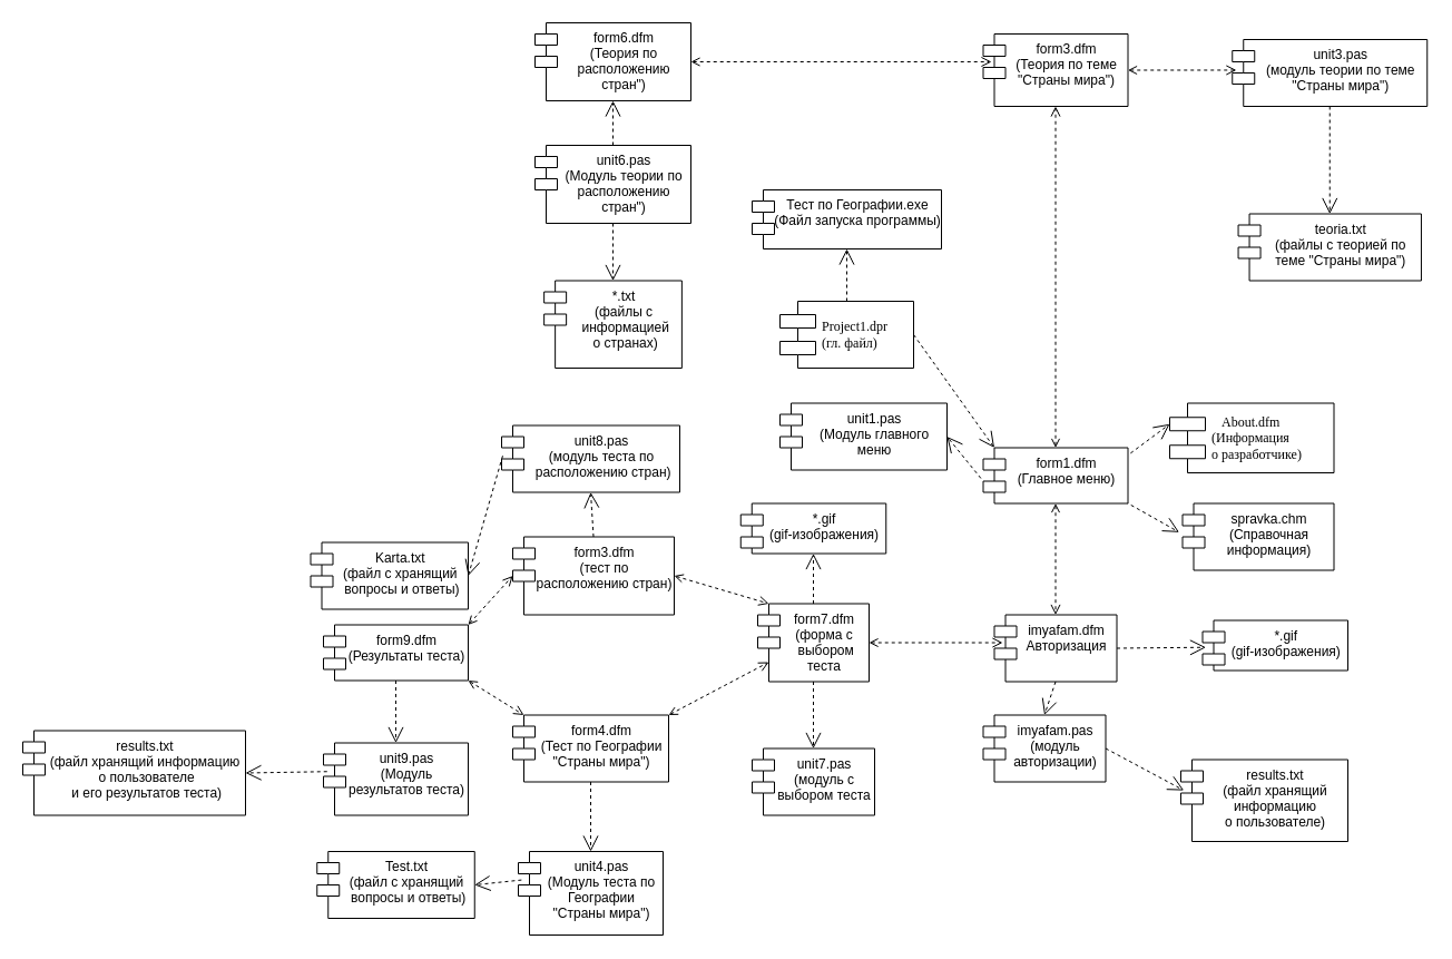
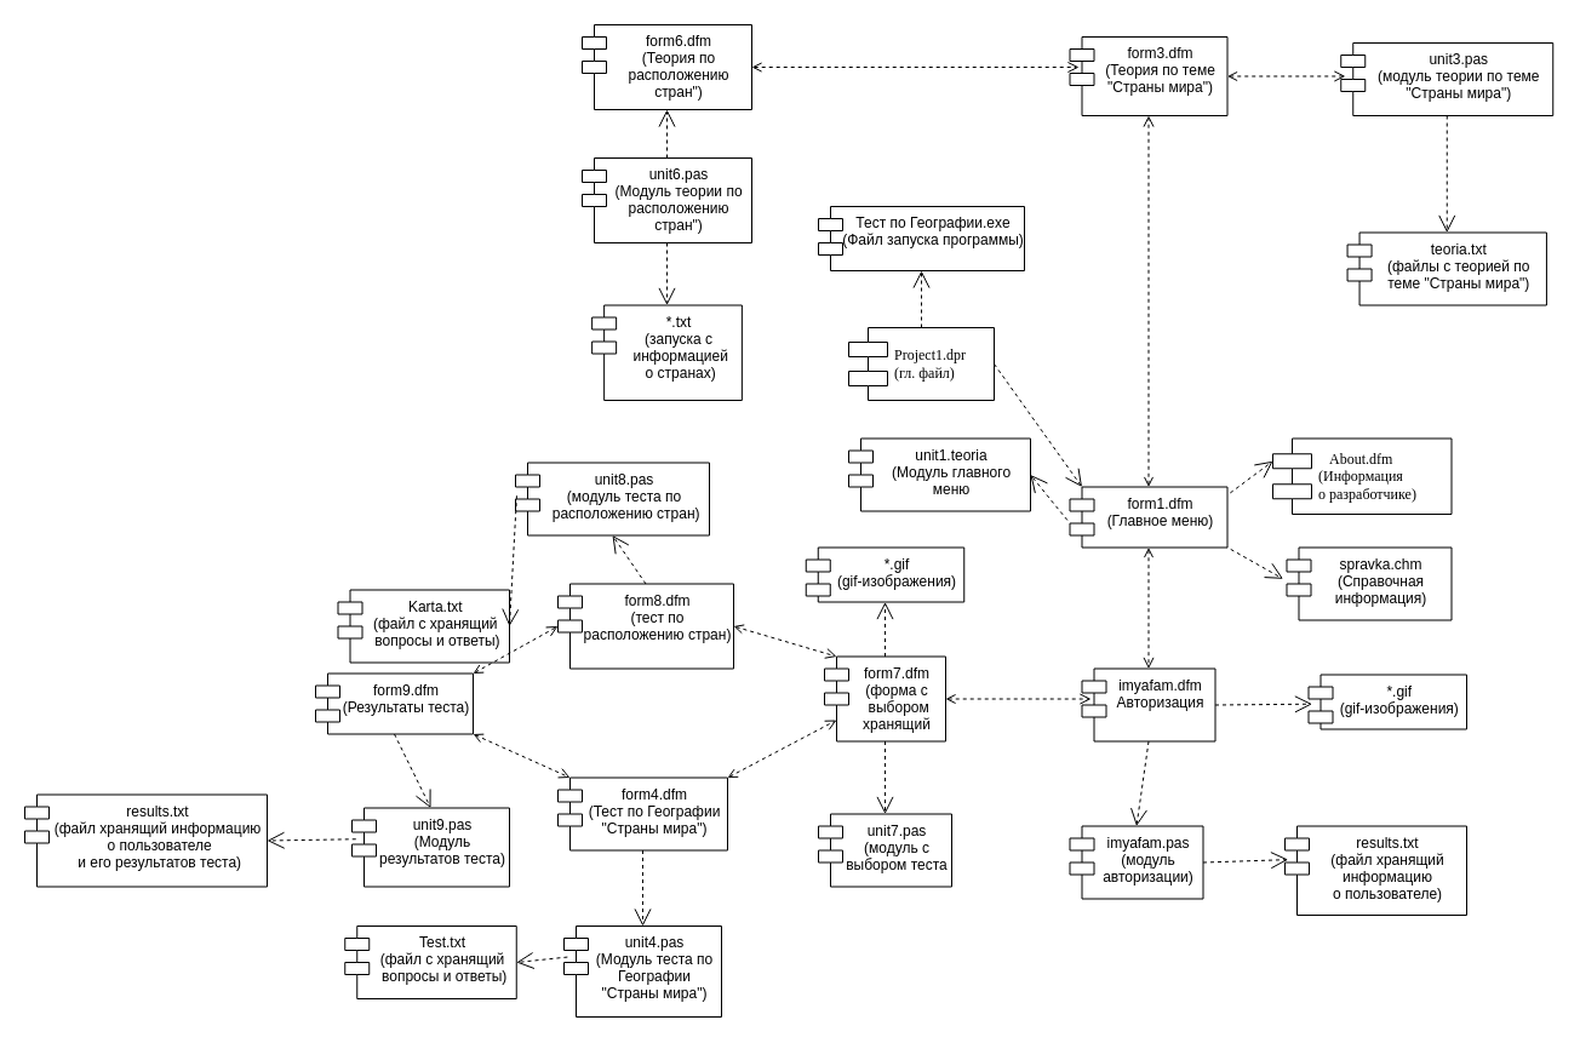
  <mxCell id="0" />
  <mxCell id="1" parent="0" />
  <mxCell id="2" value="Project1.dpr&lt;br&gt;(гл. файл)" style="shape=component;align=left;spacingLeft=36;rounded=0;shadow=0;comic=0;labelBackgroundColor=none;strokeWidth=1;fontFamily=Verdana;fontSize=12;html=1;" parent="1" vertex="1"><mxGeometry x="700" y="270" width="120" height="60" as="geometry" /></mxCell>
  <mxCell id="3" value="&amp;nbsp; &amp;nbsp;About.dfm&lt;br&gt;(Информация &lt;br&gt;о разработчике)" style="shape=component;align=left;spacingLeft=36;rounded=0;shadow=0;comic=0;labelBackgroundColor=none;strokeWidth=1;fontFamily=Verdana;fontSize=12;html=1;" parent="1" vertex="1"><mxGeometry x="1050" y="361.5" width="147.5" height="62.5" as="geometry" /></mxCell>
  <mxCell id="4" value="" style="endArrow=open;endSize=12;dashed=1;html=1;rounded=0;entryX=0;entryY=0.3;entryDx=0;entryDy=0;" parent="1" target="3" edge="1"><mxGeometry width="160" relative="1" as="geometry"><mxPoint x="1010" y="410" as="sourcePoint" /><mxPoint x="1132.5" y="671.5" as="targetPoint" /></mxGeometry></mxCell>
  <mxCell id="5" value="imyafam.dfm&#10;Авторизация" style="shape=module;align=left;spacingLeft=20;align=center;verticalAlign=top;" parent="1" vertex="1"><mxGeometry x="892.5" y="551.5" width="110" height="60" as="geometry" /></mxCell>
  <mxCell id="6" value="" style="endArrow=open;endSize=12;dashed=1;html=1;rounded=0;exitX=0.5;exitY=1;exitDx=0;exitDy=0;entryX=0.5;entryY=0;entryDx=0;entryDy=0;" parent="1" source="5" target="7" edge="1"><mxGeometry x="0.143" y="13" width="160" relative="1" as="geometry"><mxPoint x="942.5" y="641.5" as="sourcePoint" /><mxPoint x="932.5" y="661.5" as="targetPoint" /><mxPoint as="offset" /></mxGeometry></mxCell>
- <mxCell id="7" value="imyafam.pas&#10;(модуль &#10;авторизации)" style="shape=module;align=left;spacingLeft=20;align=center;verticalAlign=top;" parent="1" vertex="1"><mxGeometry x="882.5" y="641.5" width="110" height="60" as="geometry" /></mxCell>
+ <mxCell id="7" value="imyafam.pas&#10;(модуль &#10;авторизации)" style="shape=module;align=left;spacingLeft=20;align=center;verticalAlign=top;" parent="1" vertex="1"><mxGeometry x="882.5" y="681.5" width="110" height="60" as="geometry" /></mxCell>
  <mxCell id="8" value="form3.dfm&#10;(Теория по теме &#10;&quot;Страны мира&quot;)" style="shape=module;align=left;spacingLeft=20;align=center;verticalAlign=top;" parent="1" vertex="1"><mxGeometry x="882.5" y="30" width="130" height="65" as="geometry" /></mxCell>
  <mxCell id="9" value="unit3.pas&#10;(модуль теории по теме &#10;&quot;Страны мира&quot;)" style="shape=module;align=left;spacingLeft=20;align=center;verticalAlign=top;" parent="1" vertex="1"><mxGeometry x="1106.25" y="35" width="175" height="60" as="geometry" /></mxCell>
  <mxCell id="10" value="form6.dfm&#10;(Теория по &#10;расположению &#10;стран&quot;)" style="shape=module;align=left;spacingLeft=20;align=center;verticalAlign=top;" parent="1" vertex="1"><mxGeometry x="480" width="140" height="70" as="geometry" y="20" /></mxCell>
  <mxCell id="11" value="unit6.pas&#10;(Модуль теории по &#10;расположению &#10;стран&quot;)" style="shape=module;align=left;spacingLeft=20;align=center;verticalAlign=top;" parent="1" vertex="1"><mxGeometry x="480" y="130" width="140" height="70" as="geometry" /></mxCell>
  <mxCell id="12" value="" style="endArrow=open;endSize=12;dashed=1;html=1;rounded=0;exitX=0.5;exitY=1;exitDx=0;exitDy=0;entryX=0.5;entryY=0;entryDx=0;entryDy=0;" parent="1" source="11" target="13" edge="1"><mxGeometry x="-0.333" y="40" width="160" relative="1" as="geometry"><mxPoint x="570" y="310" as="sourcePoint" /><mxPoint x="550" y="250" as="targetPoint" /><mxPoint as="offset" /></mxGeometry></mxCell>
- <mxCell id="13" value="*.txt&#10;(файлы с&#10; информацией&#10; о странах)" style="shape=module;align=left;spacingLeft=20;align=center;verticalAlign=top;" parent="1" vertex="1"><mxGeometry x="488.13" y="251.5" width="123.75" height="78.5" as="geometry" /></mxCell>
+ <mxCell id="13" value="*.txt&#10;(запуска с&#10; информацией&#10; о странах)" style="shape=module;align=left;spacingLeft=20;align=center;verticalAlign=top;" parent="1" vertex="1"><mxGeometry x="488.13" y="251.5" width="123.75" height="78.5" as="geometry" /></mxCell>
  <mxCell id="14" value="" style="endArrow=open;endSize=12;dashed=1;html=1;rounded=0;exitX=0.5;exitY=1;exitDx=0;exitDy=0;entryX=0.5;entryY=0;entryDx=0;entryDy=0;" parent="1" source="9" target="15" edge="1"><mxGeometry width="160" relative="1" as="geometry"><mxPoint x="1176.25" y="199" as="sourcePoint" /><mxPoint x="1194.25" y="179" as="targetPoint" /></mxGeometry></mxCell>
  <mxCell id="15" value="teoria.txt&#10;(файлы с теорией по &#10;теме &quot;Страны мира&quot;)" style="shape=module;align=left;spacingLeft=20;align=center;verticalAlign=top;" parent="1" vertex="1"><mxGeometry x="1111.56" y="191.5" width="164.38" height="60" as="geometry" /></mxCell>
  <mxCell id="16" value="spravka.chm&#10;(Справочная &#10;информация)" style="shape=module;align=left;spacingLeft=20;align=center;verticalAlign=top;" parent="1" vertex="1"><mxGeometry x="1061.5" y="451.5" width="136" height="60" as="geometry" /></mxCell>
  <mxCell id="17" value="" style="endArrow=open;endSize=12;dashed=1;html=1;rounded=0;entryX=-0.022;entryY=0.431;entryDx=0;entryDy=0;entryPerimeter=0;" parent="1" target="16" edge="1"><mxGeometry x="0.324" y="-54" width="160" relative="1" as="geometry"><mxPoint x="1010" y="450" as="sourcePoint" /><mxPoint x="1200" y="531.5" as="targetPoint" /><mxPoint as="offset" /></mxGeometry></mxCell>
- <mxCell id="18" value="form7.dfm&#10;(форма с&#10; выбором &#10;теста" style="shape=module;align=left;spacingLeft=20;align=center;verticalAlign=top;" parent="1" vertex="1"><mxGeometry x="680" y="541.5" width="100" height="70" as="geometry" /></mxCell>
+ <mxCell id="18" value="form7.dfm&#10;(форма с&#10; выбором &#10;хранящий" style="shape=module;align=left;spacingLeft=20;align=center;verticalAlign=top;" parent="1" vertex="1"><mxGeometry x="680" y="541.5" width="100" height="70" as="geometry" /></mxCell>
  <mxCell id="19" value="" style="endArrow=open;endSize=12;dashed=1;html=1;rounded=0;exitX=0.5;exitY=1;exitDx=0;exitDy=0;entryX=0.5;entryY=0;entryDx=0;entryDy=0;" parent="1" source="18" target="20" edge="1"><mxGeometry width="160" relative="1" as="geometry"><mxPoint x="700" y="681.5" as="sourcePoint" /><mxPoint x="730" y="671.5" as="targetPoint" /></mxGeometry></mxCell>
  <mxCell id="20" value="unit7.pas&#10;(модуль с &#10;выбором теста" style="shape=module;align=left;spacingLeft=20;align=center;verticalAlign=top;" parent="1" vertex="1"><mxGeometry x="675" y="671.5" width="110" height="60" as="geometry" /></mxCell>
  <mxCell id="21" value="form4.dfm&#10;(Тест по Географии &#10;&quot;Страны мира&quot;)" style="shape=module;align=left;spacingLeft=20;align=center;verticalAlign=top;" parent="1" vertex="1"><mxGeometry x="460" y="641.5" width="140" height="60" as="geometry" /></mxCell>
  <mxCell id="22" value="" style="endArrow=open;endSize=12;dashed=1;html=1;rounded=0;exitX=0.5;exitY=1;exitDx=0;exitDy=0;entryX=0.5;entryY=0;entryDx=0;entryDy=0;" parent="1" source="21" target="23" edge="1"><mxGeometry width="160" relative="1" as="geometry"><mxPoint x="570" y="761.5" as="sourcePoint" /><mxPoint x="530" y="760.5" as="targetPoint" /></mxGeometry></mxCell>
  <mxCell id="23" value="unit4.pas&#10;(Модуль теста по &#10;Географии &#10;&quot;Страны мира&quot;)" style="shape=module;align=left;spacingLeft=20;align=center;verticalAlign=top;" parent="1" vertex="1"><mxGeometry x="465" y="764" width="130" height="75" as="geometry" /></mxCell>
- <mxCell id="24" value="form3.dfm&#10;(тест по &#10;расположению стран)" style="shape=module;align=left;spacingLeft=20;align=center;verticalAlign=top;" parent="1" vertex="1"><mxGeometry x="460" y="481.5" width="145" height="70" as="geometry" /></mxCell>
- <mxCell id="25" value="unit8.pas&#10;(модуль теста по&#10; расположению стран)" style="shape=module;align=left;spacingLeft=20;align=center;verticalAlign=top;" parent="1" vertex="1"><mxGeometry x="450" y="381.5" width="160" height="60" as="geometry" /></mxCell>
- <mxCell id="26" value="form9.dfm&#10;(Результаты теста)" style="shape=module;align=left;spacingLeft=20;align=center;verticalAlign=top;" parent="1" vertex="1"><mxGeometry x="290" y="560.5" width="130" height="50" as="geometry" /></mxCell>
+ <mxCell id="24" value="form8.dfm&#10;(тест по &#10;расположению стран)" style="shape=module;align=left;spacingLeft=20;align=center;verticalAlign=top;" parent="1" vertex="1"><mxGeometry x="460" y="481.5" width="145" height="70" as="geometry" /></mxCell>
+ <mxCell id="25" value="unit8.pas&#10;(модуль теста по&#10; расположению стран)" style="shape=module;align=left;spacingLeft=20;align=center;verticalAlign=top;" parent="1" vertex="1"><mxGeometry x="425" y="381.5" width="160" height="60" as="geometry" /></mxCell>
+ <mxCell id="26" value="form9.dfm&#10;(Результаты теста)" style="shape=module;align=left;spacingLeft=20;align=center;verticalAlign=top;" parent="1" vertex="1"><mxGeometry x="260" y="555.5" width="130" height="50" as="geometry" /></mxCell>
  <mxCell id="27" value="unit9.pas&#10;(Модуль &#10;результатов теста)" style="shape=module;align=left;spacingLeft=20;align=center;verticalAlign=top;" parent="1" vertex="1"><mxGeometry x="290" y="666.5" width="130" height="65" as="geometry" /></mxCell>
  <mxCell id="28" value="" style="endArrow=open;endSize=12;dashed=1;html=1;rounded=0;exitX=0.5;exitY=1;exitDx=0;exitDy=0;entryX=0.5;entryY=0;entryDx=0;entryDy=0;" parent="1" source="26" target="27" edge="1"><mxGeometry width="160" relative="1" as="geometry"><mxPoint x="330" y="761.5" as="sourcePoint" /><mxPoint x="490" y="761.5" as="targetPoint" /></mxGeometry></mxCell>
  <mxCell id="29" value="" style="endArrow=open;endSize=12;dashed=1;html=1;rounded=0;exitX=1;exitY=0.5;exitDx=0;exitDy=0;entryX=0.023;entryY=0.538;entryDx=0;entryDy=0;entryPerimeter=0;" parent="1" source="5" target="30" edge="1"><mxGeometry x="0.264" y="-71" width="160" relative="1" as="geometry"><mxPoint x="1090" y="671.5" as="sourcePoint" /><mxPoint x="1060" y="581.5" as="targetPoint" /><mxPoint as="offset" /></mxGeometry></mxCell>
  <mxCell id="30" value="*.gif&#10;(gif-изображения)" style="shape=module;align=left;spacingLeft=20;align=center;verticalAlign=top;" parent="1" vertex="1"><mxGeometry x="1079.5" y="556.5" width="130.5" height="45" as="geometry" /></mxCell>
  <mxCell id="31" value="*.gif&#10;(gif-изображения)" style="shape=module;align=left;spacingLeft=20;align=center;verticalAlign=top;" parent="1" vertex="1"><mxGeometry x="664.75" y="451.5" width="130.5" height="45" as="geometry" /></mxCell>
  <mxCell id="32" value="" style="endArrow=open;endSize=12;dashed=1;html=1;rounded=0;exitX=0.5;exitY=0;exitDx=0;exitDy=0;entryX=0.5;entryY=1;entryDx=0;entryDy=0;" parent="1" source="18" target="31" edge="1"><mxGeometry x="-0.556" y="-90" width="160" relative="1" as="geometry"><mxPoint x="830" y="761.5" as="sourcePoint" /><mxPoint x="750" y="521.5" as="targetPoint" /><mxPoint y="-1" as="offset" /></mxGeometry></mxCell>
  <mxCell id="33" value="" style="endArrow=open;endSize=12;dashed=1;html=1;rounded=0;exitX=0.5;exitY=0;exitDx=0;exitDy=0;entryX=0.5;entryY=1;entryDx=0;entryDy=0;" parent="1" source="24" target="25" edge="1"><mxGeometry y="50" width="160" relative="1" as="geometry"><mxPoint x="550" y="461.5" as="sourcePoint" /><mxPoint x="710" y="461.5" as="targetPoint" /><Array as="points" /><mxPoint as="offset" /></mxGeometry></mxCell>
  <mxCell id="34" value="" style="endArrow=open;endSize=12;dashed=1;html=1;rounded=0;exitX=0.5;exitY=0;exitDx=0;exitDy=0;entryX=0.5;entryY=1;entryDx=0;entryDy=0;" parent="1" source="11" target="10" edge="1"><mxGeometry y="-60" width="160" relative="1" as="geometry"><mxPoint x="610" y="151.5" as="sourcePoint" /><mxPoint x="770" y="151.5" as="targetPoint" /><mxPoint as="offset" /></mxGeometry></mxCell>
  <mxCell id="35" value="" style="endArrow=open;endSize=12;dashed=1;html=1;rounded=0;exitX=0.022;exitY=0.341;exitDx=0;exitDy=0;exitPerimeter=0;entryX=1;entryY=0.5;entryDx=0;entryDy=0;" parent="1" source="23" target="36" edge="1"><mxGeometry y="50" width="160" relative="1" as="geometry"><mxPoint x="740" y="820" as="sourcePoint" /><mxPoint x="430" y="782" as="targetPoint" /><mxPoint as="offset" /></mxGeometry></mxCell>
  <mxCell id="36" value="Test.txt&#10;(файл с хранящий&#10; вопросы и ответы)" style="shape=module;align=left;spacingLeft=20;align=center;verticalAlign=top;" parent="1" vertex="1"><mxGeometry x="284.25" y="764" width="141.5" height="60" as="geometry" /></mxCell>
  <mxCell id="37" value="Karta.txt&#10;(файл с хранящий&#10; вопросы и ответы)" style="shape=module;align=left;spacingLeft=20;align=center;verticalAlign=top;" parent="1" vertex="1"><mxGeometry x="278.5" y="486.5" width="141.5" height="60" as="geometry" /></mxCell>
  <mxCell id="38" value="" style="endArrow=open;endSize=12;dashed=1;html=1;rounded=0;exitX=0.006;exitY=0.454;exitDx=0;exitDy=0;exitPerimeter=0;entryX=1;entryY=0.5;entryDx=0;entryDy=0;" parent="1" source="25" target="37" edge="1"><mxGeometry y="50" width="160" relative="1" as="geometry"><mxPoint x="477.86" y="799.575" as="sourcePoint" /><mxPoint x="435.75" y="804" as="targetPoint" /><mxPoint as="offset" /></mxGeometry></mxCell>
  <mxCell id="39" value="results.txt&#10;(файл хранящий информацию&#10; о пользователе &#10; и его результатов теста)" style="shape=module;align=left;spacingLeft=20;align=center;verticalAlign=top;" parent="1" vertex="1"><mxGeometry x="20" y="655.5" width="200" height="76" as="geometry" /></mxCell>
  <mxCell id="40" value="" style="endArrow=open;endSize=12;dashed=1;html=1;rounded=0;exitX=0.025;exitY=0.396;exitDx=0;exitDy=0;exitPerimeter=0;entryX=1;entryY=0.5;entryDx=0;entryDy=0;" parent="1" source="27" target="39" edge="1"><mxGeometry width="160" relative="1" as="geometry"><mxPoint x="180" y="610" as="sourcePoint" /><mxPoint x="340" y="610" as="targetPoint" /></mxGeometry></mxCell>
  <mxCell id="41" value="results.txt&#10;(файл хранящий &#10;информацию&#10;о пользователе)" style="shape=module;align=left;spacingLeft=20;align=center;verticalAlign=top;" parent="1" vertex="1"><mxGeometry x="1060" y="681.5" width="150" height="73.5" as="geometry" /></mxCell>
  <mxCell id="42" value="" style="endArrow=open;endSize=12;dashed=1;html=1;rounded=0;exitX=1;exitY=0.5;exitDx=0;exitDy=0;entryX=0.018;entryY=0.376;entryDx=0;entryDy=0;entryPerimeter=0;" parent="1" source="7" target="41" edge="1"><mxGeometry x="0.264" y="-71" width="160" relative="1" as="geometry"><mxPoint x="1002.5" y="591.5" as="sourcePoint" /><mxPoint x="1092.501" y="590.71" as="targetPoint" /><mxPoint as="offset" /></mxGeometry></mxCell>
  <mxCell id="43" value="form1.dfm&#10;(Главное меню)" style="shape=module;align=left;spacingLeft=20;align=center;verticalAlign=top;" parent="1" vertex="1"><mxGeometry x="882.5" y="401.5" width="130" height="50" as="geometry" /></mxCell>
- <mxCell id="44" value="unit1.pas&#10;(Модуль главного &#10;меню" style="shape=module;align=left;spacingLeft=20;align=center;verticalAlign=top;" parent="1" vertex="1"><mxGeometry x="700" y="361.5" width="150" height="60" as="geometry" /></mxCell>
+ <mxCell id="44" value="unit1.teoria&#10;(Модуль главного &#10;меню" style="shape=module;align=left;spacingLeft=20;align=center;verticalAlign=top;" parent="1" vertex="1"><mxGeometry x="700" y="361.5" width="150" height="60" as="geometry" /></mxCell>
  <mxCell id="45" value="Тест по Географии.exe&#10;(Файл запуска программы)" style="shape=module;align=left;spacingLeft=20;align=center;verticalAlign=top;" parent="1" vertex="1"><mxGeometry x="675" y="170" width="170" height="53" as="geometry" /></mxCell>
  <mxCell id="46" value="" style="endArrow=open;endSize=12;dashed=1;html=1;rounded=0;exitX=0.5;exitY=0;exitDx=0;exitDy=0;entryX=0.5;entryY=1;entryDx=0;entryDy=0;" parent="1" source="2" target="45" edge="1"><mxGeometry x="0.125" y="-40" width="160" relative="1" as="geometry"><mxPoint x="720" y="370" as="sourcePoint" /><mxPoint x="880" y="370" as="targetPoint" /><mxPoint as="offset" /></mxGeometry></mxCell>
  <mxCell id="47" value="" style="endArrow=open;endSize=12;dashed=1;html=1;rounded=0;entryX=0;entryY=0;entryDx=10;entryDy=0;exitX=1;exitY=0.5;exitDx=0;exitDy=0;entryPerimeter=0;" parent="1" source="2" target="43" edge="1"><mxGeometry width="160" relative="1" as="geometry"><mxPoint x="1020" y="420" as="sourcePoint" /><mxPoint x="1060" y="390.25" as="targetPoint" /></mxGeometry></mxCell>
  <mxCell id="48" value="" style="endArrow=open;endSize=12;dashed=1;rounded=0;entryX=1;entryY=0.5;entryDx=0;entryDy=0;html=1;exitX=-0.016;exitY=0.549;exitDx=0;exitDy=0;exitPerimeter=0;" parent="1" source="43" target="44" edge="1"><mxGeometry x="0.132" y="85" width="160" relative="1" as="geometry"><mxPoint x="948" y="490" as="sourcePoint" /><mxPoint x="947.5" y="561.5" as="targetPoint" /><mxPoint as="offset" /></mxGeometry></mxCell>
  <mxCell id="49" value="" style="endArrow=open;startArrow=open;html=1;rounded=0;startSize=6;endSize=7;sourcePerimeterSpacing=6;targetPerimeterSpacing=8;strokeWidth=1;jumpSize=6;exitX=1;exitY=0.5;exitDx=0;exitDy=0;entryX=0.058;entryY=0.385;entryDx=0;entryDy=0;entryPerimeter=0;dashed=1;startFill=0;endFill=0;" edge="1" parent="1" source="10" target="8"><mxGeometry width="50" height="50" relative="1" as="geometry"><mxPoint x="780" y="130" as="sourcePoint" /><mxPoint x="830" y="80" as="targetPoint" /></mxGeometry></mxCell>
  <mxCell id="50" value="" style="endArrow=open;startArrow=open;html=1;rounded=0;startSize=6;endSize=7;sourcePerimeterSpacing=6;targetPerimeterSpacing=8;strokeWidth=1;jumpSize=6;exitX=1;exitY=0.5;exitDx=0;exitDy=0;entryX=0.021;entryY=0.458;entryDx=0;entryDy=0;entryPerimeter=0;dashed=1;startFill=0;endFill=0;" edge="1" parent="1" source="8" target="9"><mxGeometry width="50" height="50" relative="1" as="geometry"><mxPoint x="920" y="80" as="sourcePoint" /><mxPoint x="1190.04" y="80.025" as="targetPoint" /></mxGeometry></mxCell>
  <mxCell id="51" value="" style="endArrow=open;startArrow=open;html=1;rounded=0;startSize=6;endSize=7;sourcePerimeterSpacing=6;targetPerimeterSpacing=8;strokeWidth=1;jumpSize=6;exitX=0.5;exitY=0;exitDx=0;exitDy=0;entryX=0.5;entryY=1;entryDx=0;entryDy=0;dashed=1;startFill=0;endFill=0;" edge="1" parent="1" source="43" target="8"><mxGeometry width="50" height="50" relative="1" as="geometry"><mxPoint x="820" y="191.5" as="sourcePoint" /><mxPoint x="1090.04" y="191.525" as="targetPoint" /></mxGeometry></mxCell>
  <mxCell id="52" value="" style="endArrow=open;startArrow=open;html=1;rounded=0;startSize=6;endSize=7;sourcePerimeterSpacing=6;targetPerimeterSpacing=8;strokeWidth=1;jumpSize=6;entryX=0;entryY=0;entryDx=10;entryDy=0;entryPerimeter=0;dashed=1;startFill=0;endFill=0;exitX=1;exitY=1;exitDx=0;exitDy=0;" edge="1" parent="1" source="26" target="21"><mxGeometry width="50" height="50" relative="1" as="geometry"><mxPoint x="490" y="600" as="sourcePoint" /><mxPoint x="690.04" y="610.525" as="targetPoint" /></mxGeometry></mxCell>
  <mxCell id="53" value="" style="endArrow=open;startArrow=open;html=1;rounded=0;startSize=6;endSize=7;sourcePerimeterSpacing=6;targetPerimeterSpacing=8;strokeWidth=1;jumpSize=6;entryX=0;entryY=0;entryDx=0;entryDy=35;entryPerimeter=0;dashed=1;startFill=0;endFill=0;exitX=1;exitY=0;exitDx=0;exitDy=0;" edge="1" parent="1" source="26" target="24"><mxGeometry width="50" height="50" relative="1" as="geometry"><mxPoint x="450" y="580.5" as="sourcePoint" /><mxPoint x="500" y="611.5" as="targetPoint" /></mxGeometry></mxCell>
  <mxCell id="54" value="" style="endArrow=open;startArrow=open;html=1;rounded=0;startSize=6;endSize=7;sourcePerimeterSpacing=6;targetPerimeterSpacing=8;strokeWidth=1;jumpSize=6;entryX=0;entryY=0.75;entryDx=10;entryDy=0;entryPerimeter=0;dashed=1;startFill=0;endFill=0;exitX=1;exitY=0;exitDx=0;exitDy=0;" edge="1" parent="1" source="21" target="18"><mxGeometry width="50" height="50" relative="1" as="geometry"><mxPoint x="640" y="645.5" as="sourcePoint" /><mxPoint x="680" y="601.5" as="targetPoint" /></mxGeometry></mxCell>
  <mxCell id="55" value="" style="endArrow=open;startArrow=open;html=1;rounded=0;startSize=6;endSize=7;sourcePerimeterSpacing=6;targetPerimeterSpacing=8;strokeWidth=1;jumpSize=6;entryX=0;entryY=0;entryDx=10;entryDy=0;entryPerimeter=0;dashed=1;startFill=0;endFill=0;exitX=1;exitY=0.5;exitDx=0;exitDy=0;" edge="1" parent="1" source="24" target="18"><mxGeometry width="50" height="50" relative="1" as="geometry"><mxPoint x="610" y="651.5" as="sourcePoint" /><mxPoint x="700" y="604" as="targetPoint" /></mxGeometry></mxCell>
  <mxCell id="56" value="" style="endArrow=open;startArrow=open;html=1;rounded=0;startSize=6;endSize=7;sourcePerimeterSpacing=6;targetPerimeterSpacing=8;strokeWidth=1;jumpSize=6;entryX=0.068;entryY=0.417;entryDx=0;entryDy=0;entryPerimeter=0;dashed=1;startFill=0;endFill=0;exitX=1;exitY=0.5;exitDx=0;exitDy=0;" edge="1" parent="1" source="18" target="5"><mxGeometry width="50" height="50" relative="1" as="geometry"><mxPoint x="820" y="600" as="sourcePoint" /><mxPoint x="905" y="625" as="targetPoint" /></mxGeometry></mxCell>
  <mxCell id="57" value="" style="endArrow=open;startArrow=open;html=1;rounded=0;startSize=6;endSize=7;sourcePerimeterSpacing=6;targetPerimeterSpacing=8;strokeWidth=1;jumpSize=6;entryX=0.5;entryY=0;entryDx=0;entryDy=0;dashed=1;startFill=0;endFill=0;exitX=0.5;exitY=1;exitDx=0;exitDy=0;" edge="1" parent="1" source="43" target="5"><mxGeometry width="50" height="50" relative="1" as="geometry"><mxPoint x="790" y="586.5" as="sourcePoint" /><mxPoint x="909.98" y="586.52" as="targetPoint" /></mxGeometry></mxCell>
